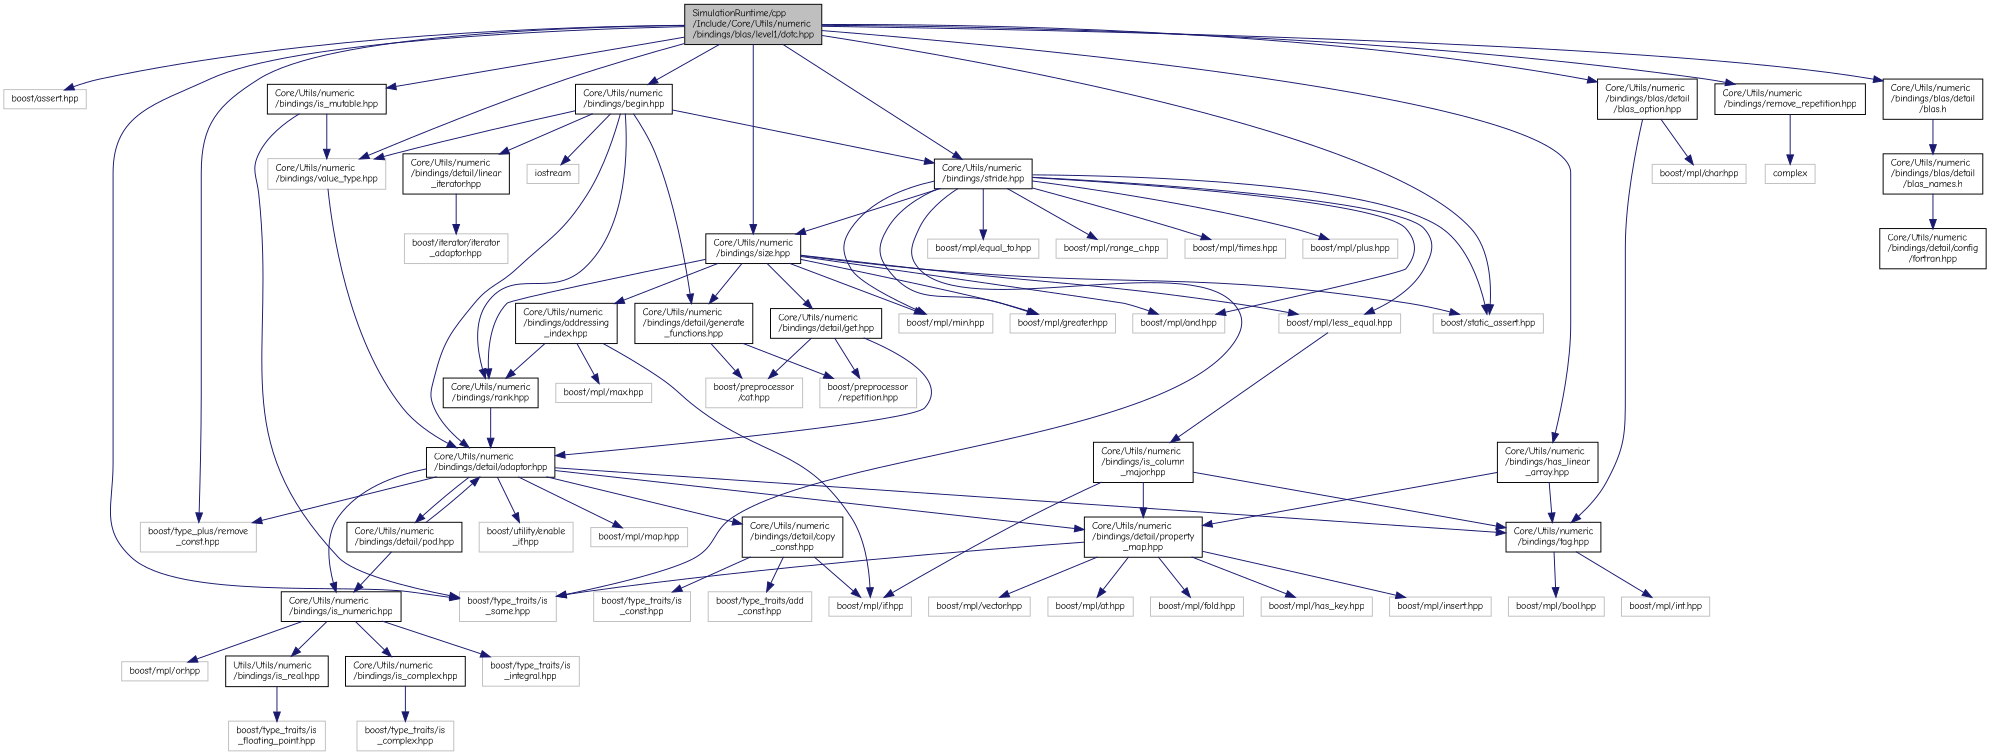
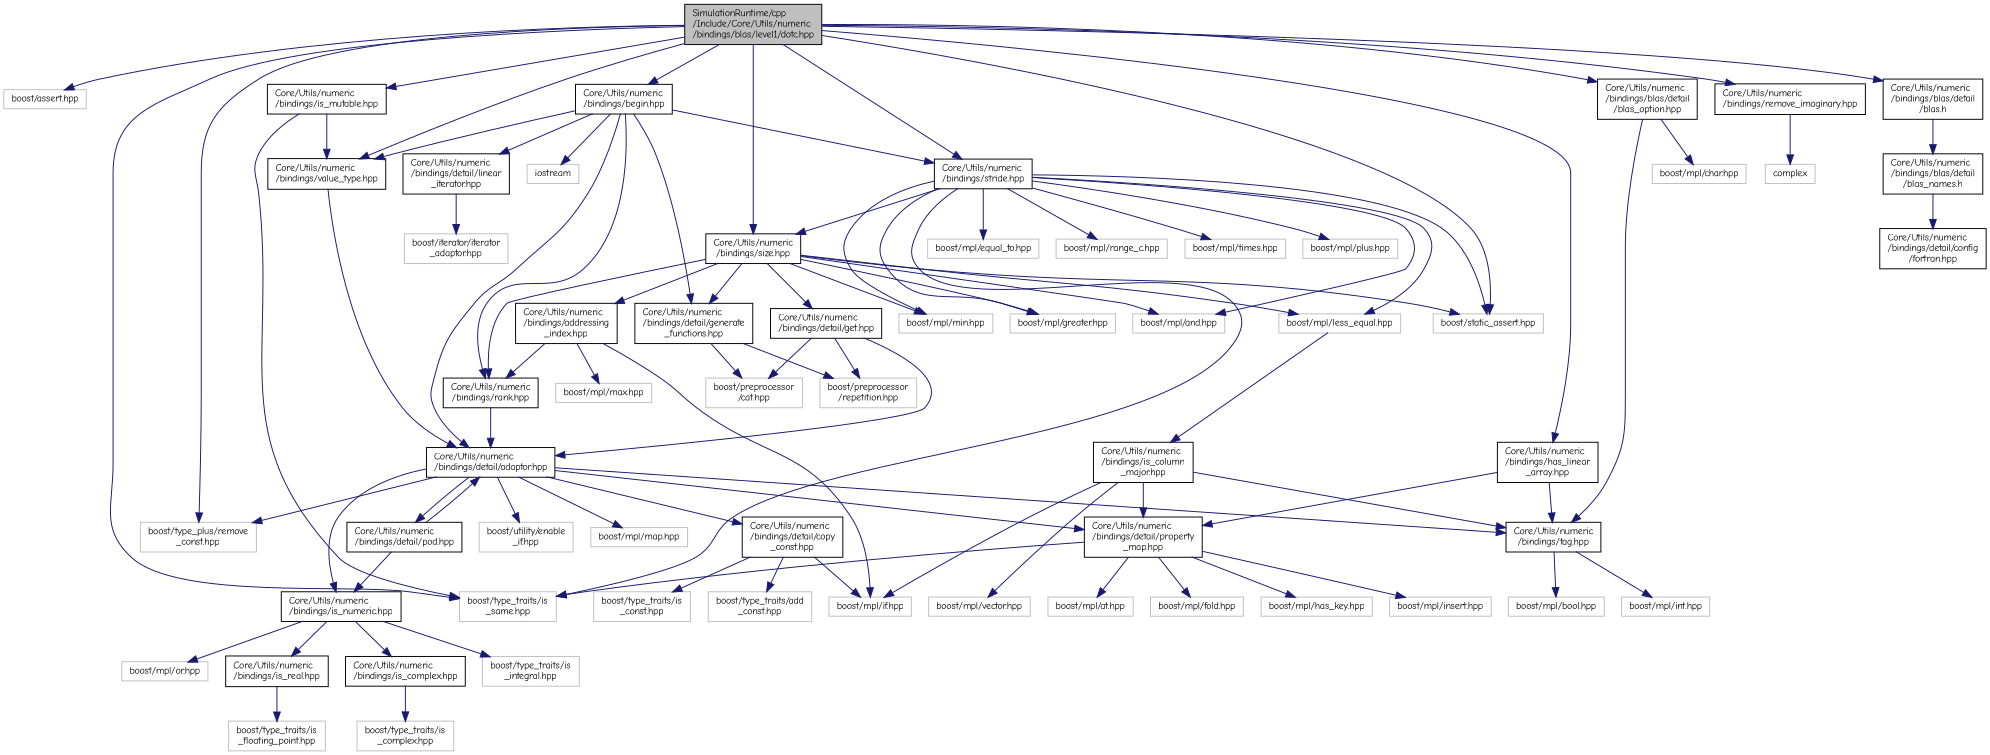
  digraph {
    fontname="Comic Neue"
    node [color=grey75 fillcolor=white fontname="Comic Neue" fontsize=10 shape=record style=filled]
    edge [color=midnightblue fontname="Comic Neue" fontsize=10 labelfontname=Helvetica labelfontsize=10 style=solid]
    n1 [color=black fillcolor=grey75 fontcolor=black height=0.2 label="SimulationRuntime/cpp\l/Include/Core/Utils/numeric\l/bindings/blas/level1/dotc.hpp" width=0.4]
    n2 [height=0.2 label="boost/assert.hpp" width=0.4]
    n3 [color=black height=0.2 label="Core/Utils/numeric\l/bindings/begin.hpp" width=0.4]
    n4 [height=0.2 label="boost/type_plus/remove\l_const.hpp" width=0.4]
    n5 [height=0.2 label="boost/type_traits/is\l_same.hpp" width=0.4]
    n6 [color=black height=0.2 label="Core/Utils/numeric\l/bindings/stride.hpp" width=0.4]
    n7 [color=black height=0.2 label="Core/Utils/numeric\l/bindings/size.hpp" width=0.4]
    n8 [height=0.2 label="boost/static_assert.hpp" width=0.4]
-   n9 [height=0.2 label="Core/Utils/numeric\l/bindings/value_type.hpp" width=0.4]
+   n9 [color=black height=0.2 label="Core/Utils/numeric\l/bindings/value_type.hpp" width=0.4]
    n10 [color=black height=0.2 label="Core/Utils/numeric\l/bindings/has_linear\l_array.hpp" width=0.4]
    n11 [color=black height=0.2 label="Core/Utils/numeric\l/bindings/is_mutable.hpp" width=0.4]
-   n12 [color=black height=0.2 label="Core/Utils/numeric\l/bindings/remove_repetition.hpp" width=0.4]
+   n12 [color=black height=0.2 label="Core/Utils/numeric\l/bindings/remove_imaginary.hpp" width=0.4]
    n13 [color=black height=0.2 label="Core/Utils/numeric\l/bindings/blas/detail\l/blas.h" width=0.4]
    n14 [color=black height=0.2 label="Core/Utils/numeric\l/bindings/blas/detail\l/blas_option.hpp" width=0.4]
    n15 [color=black height=0.2 label="Core/Utils/numeric\l/bindings/detail/adaptor.hpp" width=0.4]
    n16 [color=black height=0.2 label="Core/Utils/numeric\l/bindings/detail/linear\l_iterator.hpp" width=0.4]
    n17 [color=black height=0.2 label="Core/Utils/numeric\l/bindings/detail/generate\l_functions.hpp" width=0.4]
    n18 [color=black height=0.2 label="Core/Utils/numeric\l/bindings/rank.hpp" width=0.4]
    n19 [height=0.2 label=iostream width=0.4]
    n20 [height=0.2 label="boost/mpl/and.hpp" width=0.4]
    n21 [height=0.2 label="boost/mpl/min.hpp" width=0.4]
    n22 [height=0.2 label="boost/mpl/greater.hpp" width=0.4]
    n23 [height=0.2 label="boost/mpl/less_equal.hpp" width=0.4]
    n24 [height=0.2 label="boost/mpl/equal_to.hpp" width=0.4]
    n25 [height=0.2 label="boost/mpl/range_c.hpp" width=0.4]
    n26 [height=0.2 label="boost/mpl/times.hpp" width=0.4]
    n27 [height=0.2 label="boost/mpl/plus.hpp" width=0.4]
    n28 [color=black height=0.2 label="Core/Utils/numeric\l/bindings/detail/get.hpp" width=0.4]
    n29 [color=black height=0.2 label="Core/Utils/numeric\l/bindings/addressing\l_index.hpp" width=0.4]
    n30 [color=black height=0.2 label="Core/Utils/numeric\l/bindings/tag.hpp" width=0.4]
    n31 [color=black height=0.2 label="Core/Utils/numeric\l/bindings/detail/property\l_map.hpp" width=0.4]
    n32 [height=0.2 label=complex width=0.4]
    n33 [color=black height=0.2 label="Core/Utils/numeric\l/bindings/blas/detail\l/blas_names.h" width=0.4]
    n34 [height=0.2 label="boost/mpl/char.hpp" width=0.4]
    n35 [height=0.2 label="boost/mpl/map.hpp" width=0.4]
    n36 [color=black height=0.2 label="Core/Utils/numeric\l/bindings/detail/copy\l_const.hpp" width=0.4]
    n37 [color=black height=0.2 label="Core/Utils/numeric\l/bindings/is_numeric.hpp" width=0.4]
    n38 [height=0.2 label="boost/utility/enable\l_if.hpp" width=0.4]
    n39 [color=black height=0.2 label="Core/Utils/numeric\l/bindings/detail/pod.hpp" width=0.4]
    n40 [height=0.2 label="boost/iterator/iterator\l_adaptor.hpp" width=0.4]
    n41 [height=0.2 label="boost/preprocessor\l/repetition.hpp" width=0.4]
    n42 [height=0.2 label="boost/preprocessor\l/cat.hpp" width=0.4]
    n43 [height=0.2 label="boost/mpl/if.hpp" width=0.4]
    n44 [height=0.2 label="boost/type_traits/add\l_const.hpp" width=0.4]
    n45 [height=0.2 label="boost/type_traits/is\l_const.hpp" width=0.4]
    n46 [height=0.2 label="boost/mpl/or.hpp" width=0.4]
-   n47 [color=black height=0.2 label="Utils/Utils/numeric\l/bindings/is_real.hpp" width=0.4]
+   n47 [color=black height=0.2 label="Core/Utils/numeric\l/bindings/is_real.hpp" width=0.4]
    n48 [color=black height=0.2 label="Core/Utils/numeric\l/bindings/is_complex.hpp" width=0.4]
    n49 [height=0.2 label="boost/type_traits/is\l_integral.hpp" width=0.4]
    n50 [height=0.2 label="boost/mpl/bool.hpp" width=0.4]
    n51 [height=0.2 label="boost/mpl/int.hpp" width=0.4]
    n52 [height=0.2 label="boost/mpl/at.hpp" width=0.4]
    n53 [height=0.2 label="boost/mpl/fold.hpp" width=0.4]
    n54 [height=0.2 label="boost/mpl/has_key.hpp" width=0.4]
    n55 [height=0.2 label="boost/mpl/insert.hpp" width=0.4]
    n56 [height=0.2 label="boost/mpl/vector.hpp" width=0.4]
    n57 [height=0.2 label="boost/type_traits/is\l_floating_point.hpp" width=0.4]
    n58 [height=0.2 label="boost/type_traits/is\l_complex.hpp" width=0.4]
    n59 [color=black height=0.2 label="Core/Utils/numeric\l/bindings/is_column\l_major.hpp" width=0.4]
    n60 [height=0.2 label="boost/mpl/max.hpp" width=0.4]
    n61 [color=black height=0.2 label="Core/Utils/numeric\l/bindings/detail/config\l/fortran.hpp" width=0.4]
    n1 -> n2
    n1 -> n3
    n1 -> n4
    n1 -> n5
    n1 -> n6
    n1 -> n7
    n1 -> n8
    n1 -> n9
    n1 -> n10
    n1 -> n11
    n1 -> n12
    n1 -> n13
    n1 -> n14
    n3 -> n6
    n3 -> n9
    n3 -> n15
    n3 -> n16
    n3 -> n17
    n3 -> n18
    n3 -> n19
    n6 -> n5
    n6 -> n7
    n6 -> n8
    n6 -> n20
    n6 -> n21
    n6 -> n22
    n6 -> n23
    n6 -> n24
    n6 -> n25
    n6 -> n26
    n6 -> n27
    n7 -> n8
    n7 -> n17
    n7 -> n18
    n7 -> n20
    n7 -> n21
    n7 -> n22
    n7 -> n23
    n7 -> n28
    n7 -> n29
    n9 -> n15
    n10 -> n30
    n10 -> n31
    n11 -> n5
    n11 -> n9
    n12 -> n32
    n13 -> n33
    n14 -> n30
    n14 -> n34
    n15 -> n4
    n15 -> n30
    n15 -> n31
    n15 -> n35
    n15 -> n36
    n15 -> n37
    n15 -> n38
    n15 -> n39
    n16 -> n40
    n17 -> n41
    n17 -> n42
    n18 -> n15
    n23 -> n59
    n28 -> n15
    n28 -> n41
    n28 -> n42
    n29 -> n18
    n29 -> n43
    n29 -> n60
    n30 -> n50
    n30 -> n51
    n31 -> n5
    n31 -> n52
    n31 -> n53
    n31 -> n54
    n31 -> n55
-   n31 -> n56
+   n59 -> n56
    n33 -> n61
    n36 -> n43
    n36 -> n44
    n36 -> n45
    n37 -> n46
    n37 -> n47
    n37 -> n48
    n37 -> n49
    n39 -> n15
    n39 -> n37
    n47 -> n57
    n48 -> n58
    n59 -> n30
    n59 -> n31
    n59 -> n43
  }
